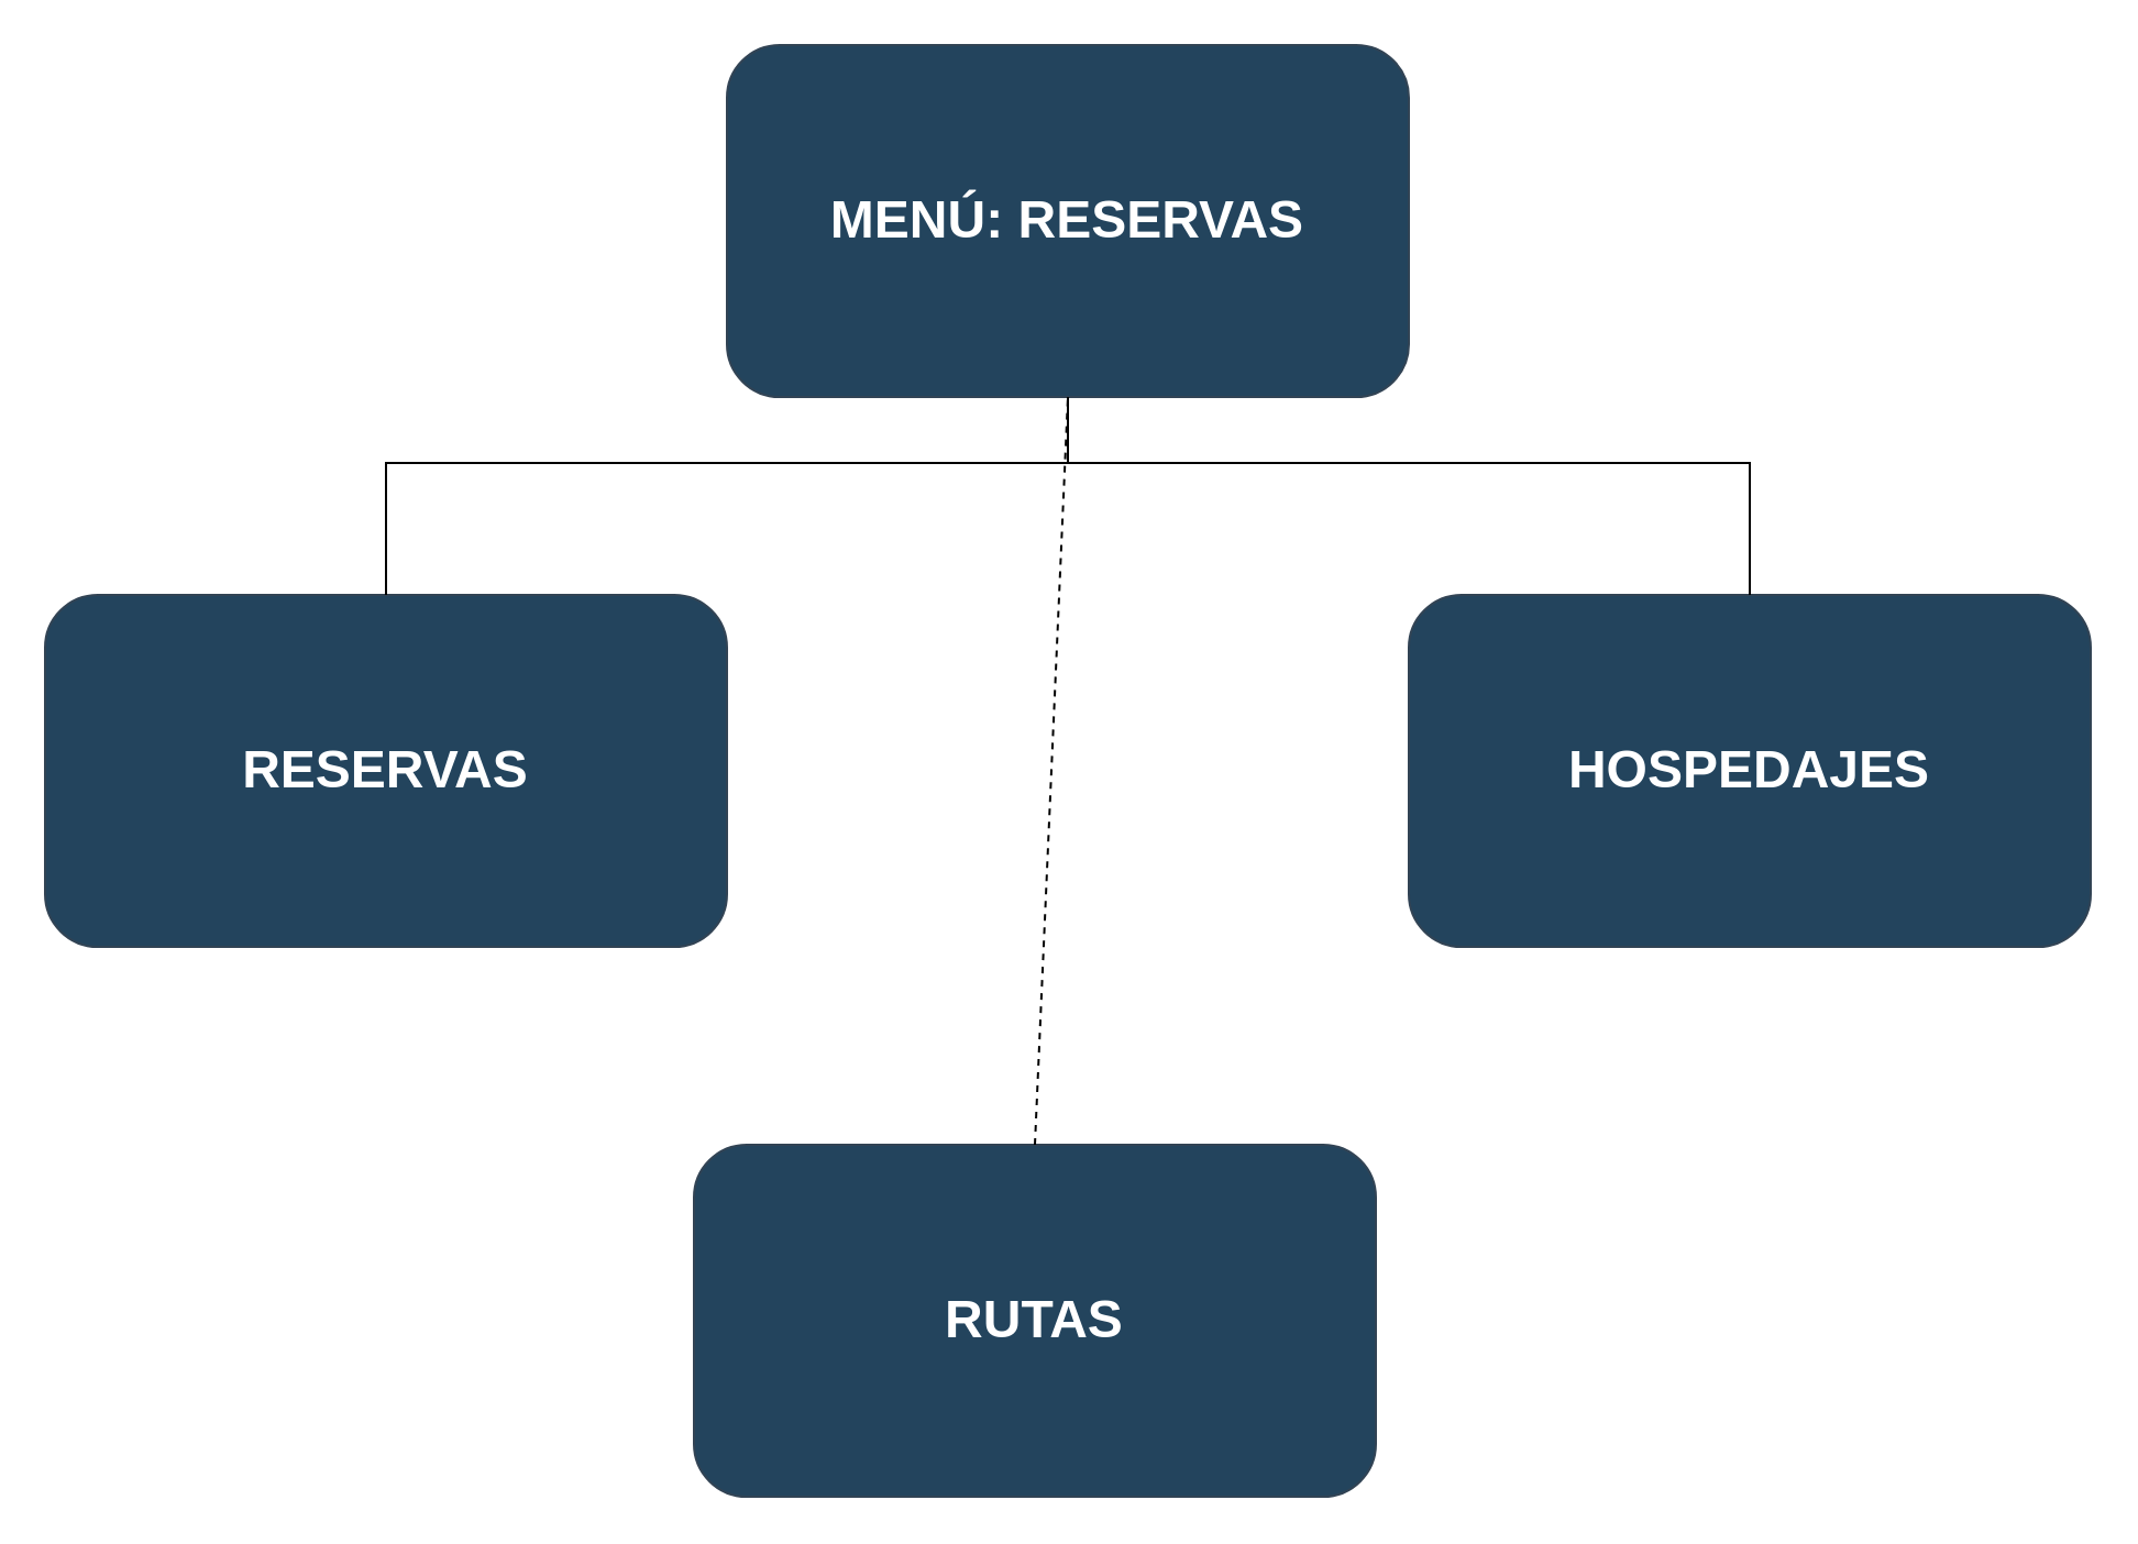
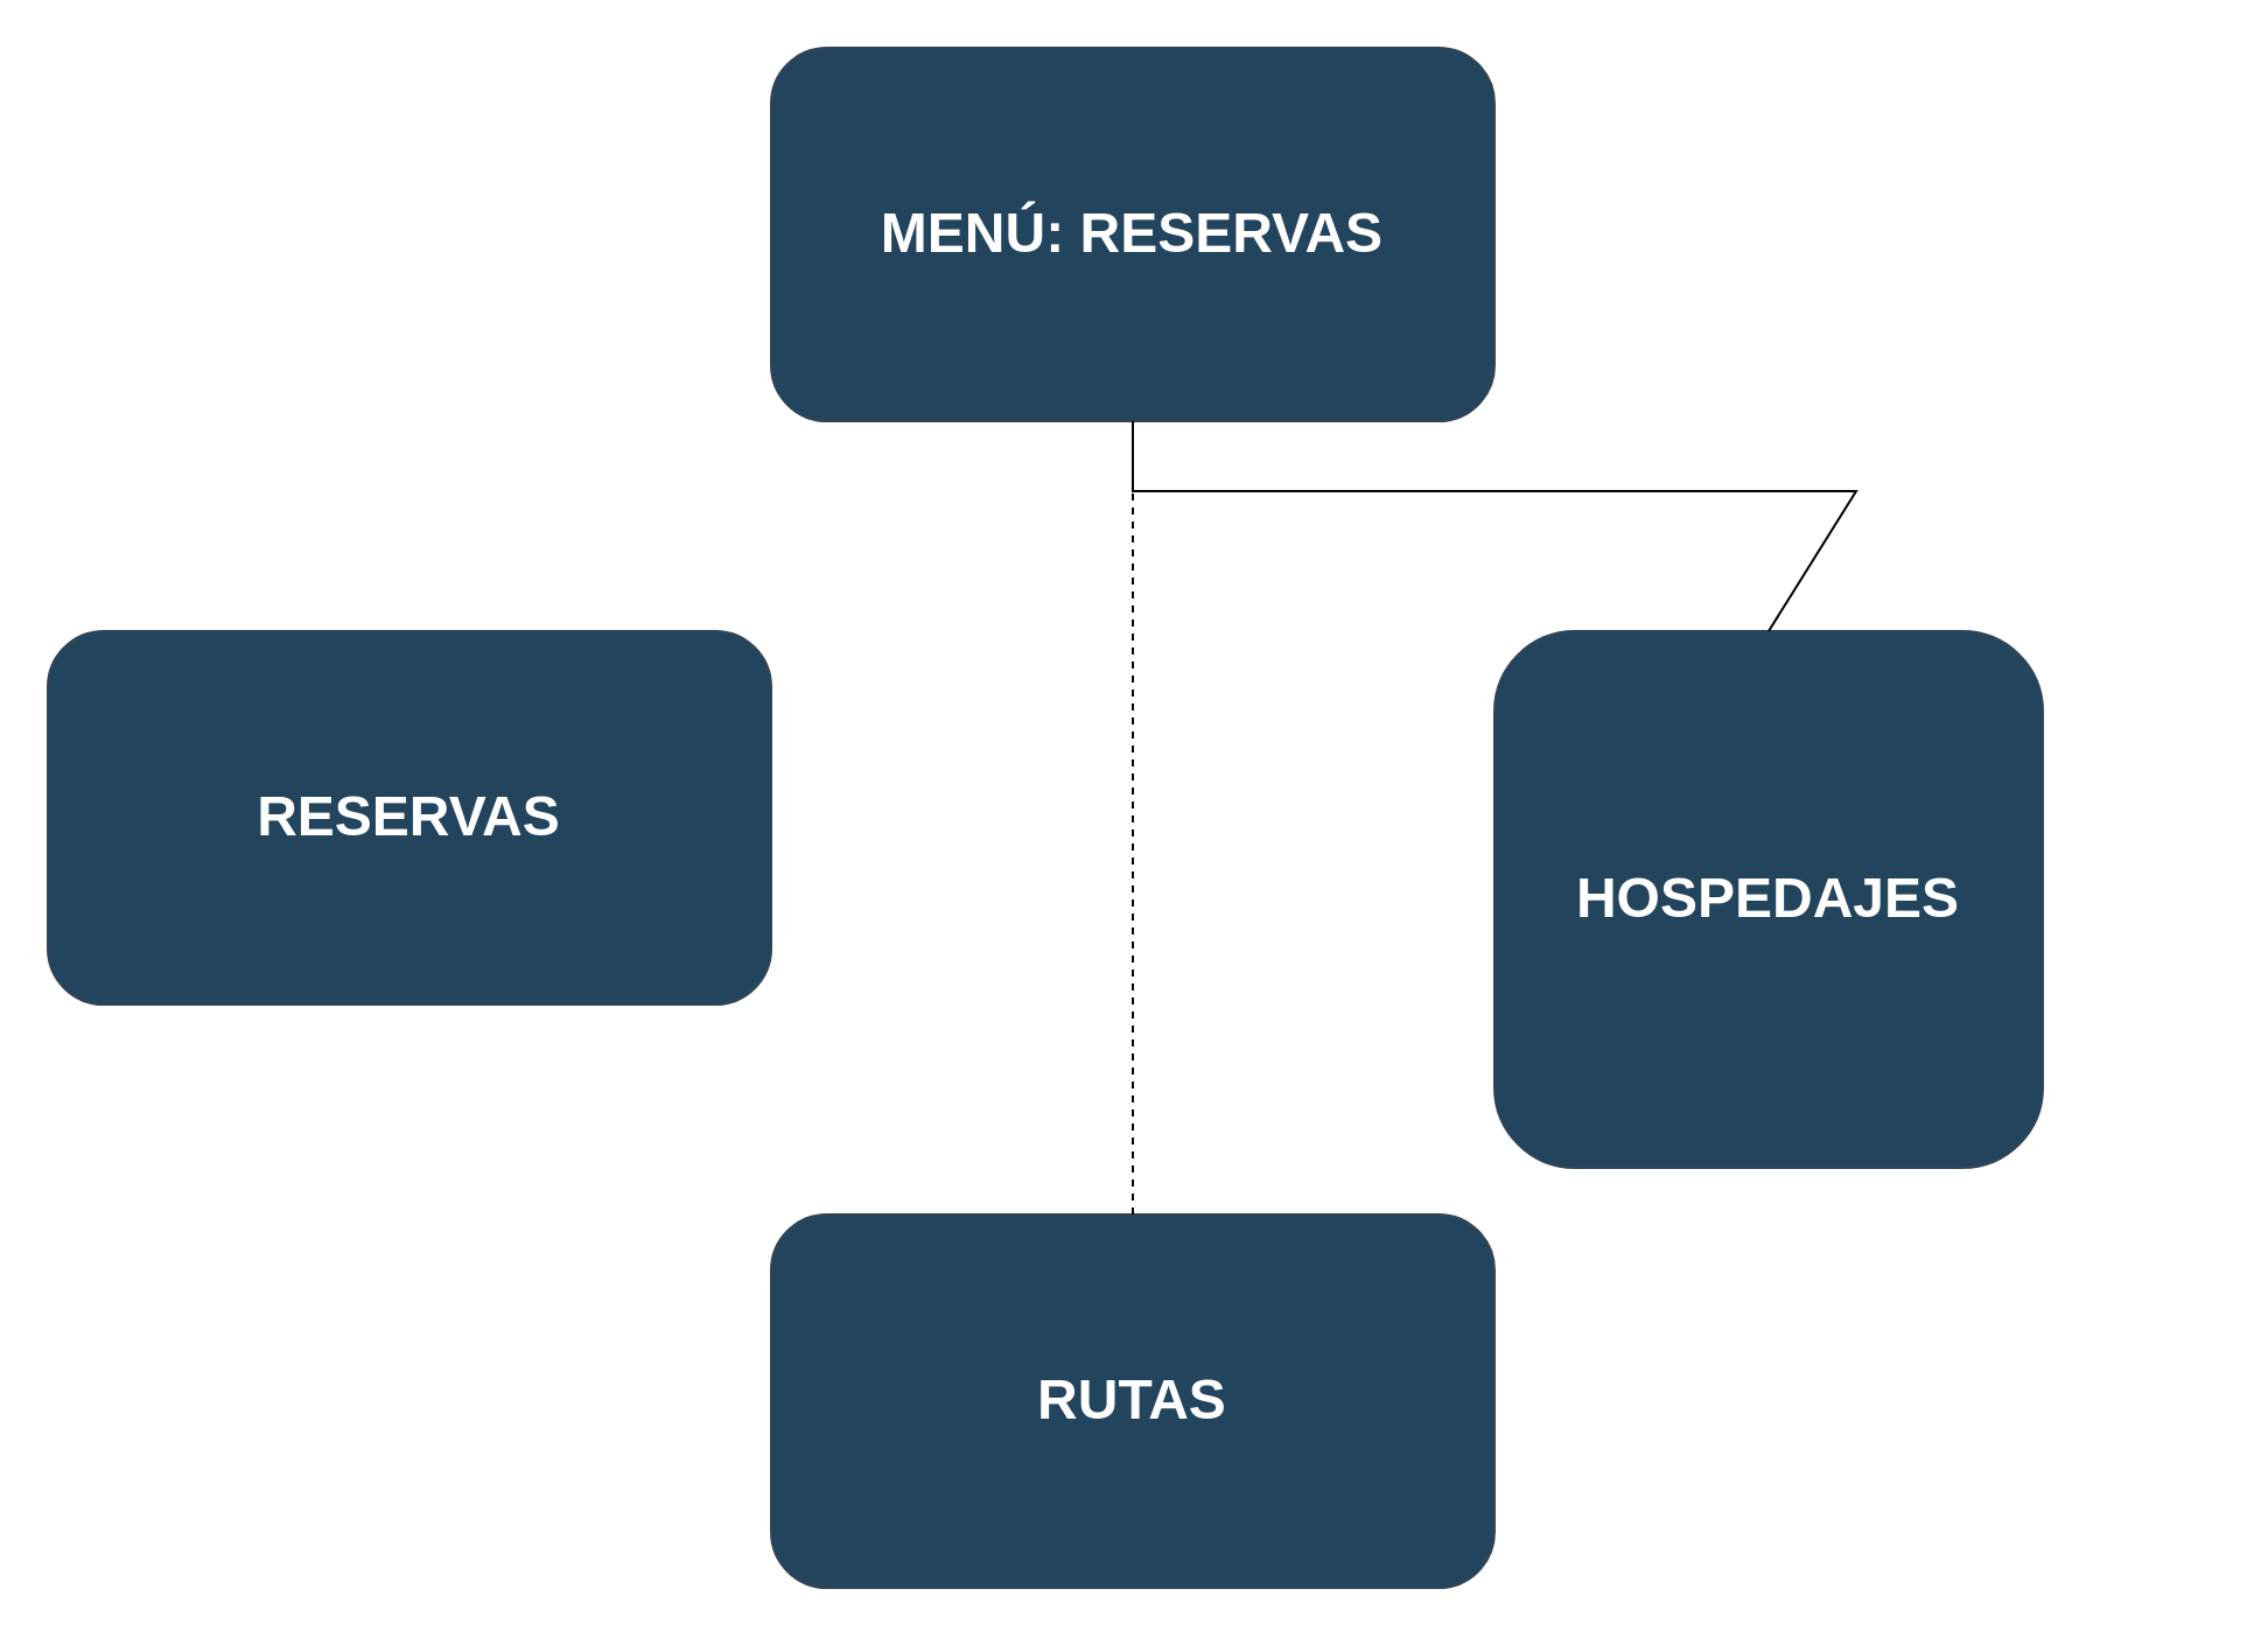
  <mxCell id="0" />
  <mxCell id="1" parent="0" />
  <mxCell id="2" value="&lt;font style=&quot;font-size: 24px;&quot;&gt;&lt;b&gt;MENÚ: RESERVAS&lt;/b&gt;&lt;/font&gt;" style="rounded=1;whiteSpace=wrap;html=1;fillColor=light-dark(#23445d, #7d8c9b);strokeColor=#314354;fontColor=#ffffff;" vertex="1" parent="1"><mxGeometry x="330" y="20" width="310" height="160" as="geometry" /></mxCell>
  <mxCell id="3" value="&lt;font style=&quot;font-size: 24px;&quot;&gt;&lt;b&gt;RESERVAS&lt;/b&gt;&lt;/font&gt;" style="rounded=1;whiteSpace=wrap;html=1;fillColor=light-dark(#23445d, #7d8c9b);strokeColor=#314354;fontColor=#ffffff;" vertex="1" parent="1"><mxGeometry x="20" y="270" width="310" height="160" as="geometry" /></mxCell>
- <mxCell id="4" value="&lt;font style=&quot;font-size: 24px;&quot;&gt;&lt;b&gt;RUTAS&lt;/b&gt;&lt;/font&gt;" style="rounded=1;whiteSpace=wrap;html=1;fillColor=light-dark(#23445d, #7d8c9b);strokeColor=#314354;fontColor=#ffffff;" vertex="1" parent="1"><mxGeometry x="315" y="520" width="310" height="160" as="geometry" /></mxCell>
- <mxCell id="5" value="&lt;font style=&quot;font-size: 24px;&quot;&gt;&lt;b&gt;HOSPEDAJES&lt;/b&gt;&lt;/font&gt;" style="rounded=1;whiteSpace=wrap;html=1;fillColor=light-dark(#23445d, #7d8c9b);strokeColor=#314354;fontColor=#ffffff;" vertex="1" parent="1"><mxGeometry x="640" y="270" width="310" height="160" as="geometry" /></mxCell>
- <mxCell id="6" value="" style="endArrow=none;html=1;rounded=0;exitX=0.5;exitY=0;exitDx=0;exitDy=0;entryX=0.5;entryY=1;entryDx=0;entryDy=0;" edge="1" parent="1" source="3" target="2"><mxGeometry width="50" height="50" relative="1" as="geometry"><mxPoint x="440" y="490" as="sourcePoint" /><mxPoint x="490" y="440" as="targetPoint" /><Array as="points"><mxPoint x="175" y="210" /><mxPoint x="485" y="210" /></Array></mxGeometry></mxCell>
+ <mxCell id="4" value="&lt;font style=&quot;font-size: 24px;&quot;&gt;&lt;b&gt;RUTAS&lt;/b&gt;&lt;/font&gt;" style="rounded=1;whiteSpace=wrap;html=1;fillColor=light-dark(#23445d, #7d8c9b);strokeColor=#314354;fontColor=#ffffff;" vertex="1" parent="1"><mxGeometry x="330" y="520" width="310" height="160" as="geometry" /></mxCell>
+ <mxCell id="5" value="&lt;font style=&quot;font-size: 24px;&quot;&gt;&lt;b&gt;HOSPEDAJES&lt;/b&gt;&lt;/font&gt;" style="rounded=1;whiteSpace=wrap;html=1;fillColor=light-dark(#23445d, #7d8c9b);strokeColor=#314354;fontColor=#ffffff;" vertex="1" parent="1"><mxGeometry x="640" y="270" width="235" height="230" as="geometry" /></mxCell>
  <mxCell id="7" value="" style="endArrow=none;html=1;rounded=0;exitX=0.5;exitY=0;exitDx=0;exitDy=0;entryX=0.5;entryY=1;entryDx=0;entryDy=0;" edge="1" parent="1" source="5" target="2"><mxGeometry width="50" height="50" relative="1" as="geometry"><mxPoint x="380" y="390" as="sourcePoint" /><mxPoint x="535" y="220" as="targetPoint" /><Array as="points"><mxPoint x="795" y="210" /><mxPoint x="485" y="210" /></Array></mxGeometry></mxCell>
  <mxCell id="8" value="" style="endArrow=none;html=1;rounded=0;entryX=0.5;entryY=1;entryDx=0;entryDy=0;exitX=0.5;exitY=0;exitDx=0;exitDy=0;dashed=1;" edge="1" parent="1" source="4" target="2"><mxGeometry width="50" height="50" relative="1" as="geometry"><mxPoint x="440" y="490" as="sourcePoint" /><mxPoint x="490" y="440" as="targetPoint" /></mxGeometry></mxCell>
